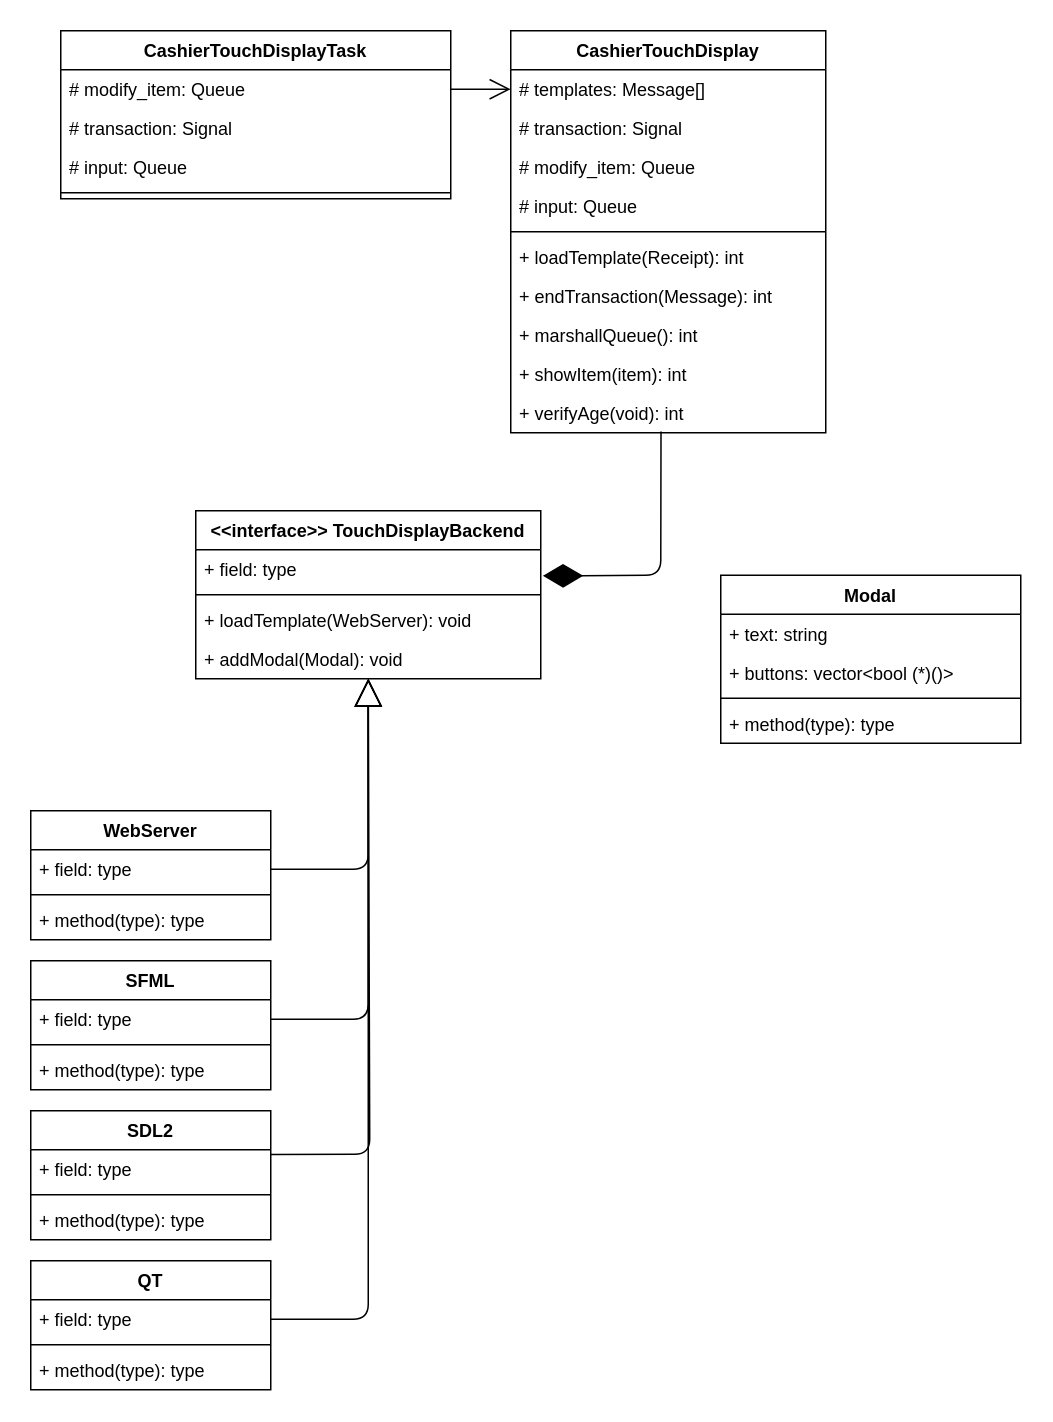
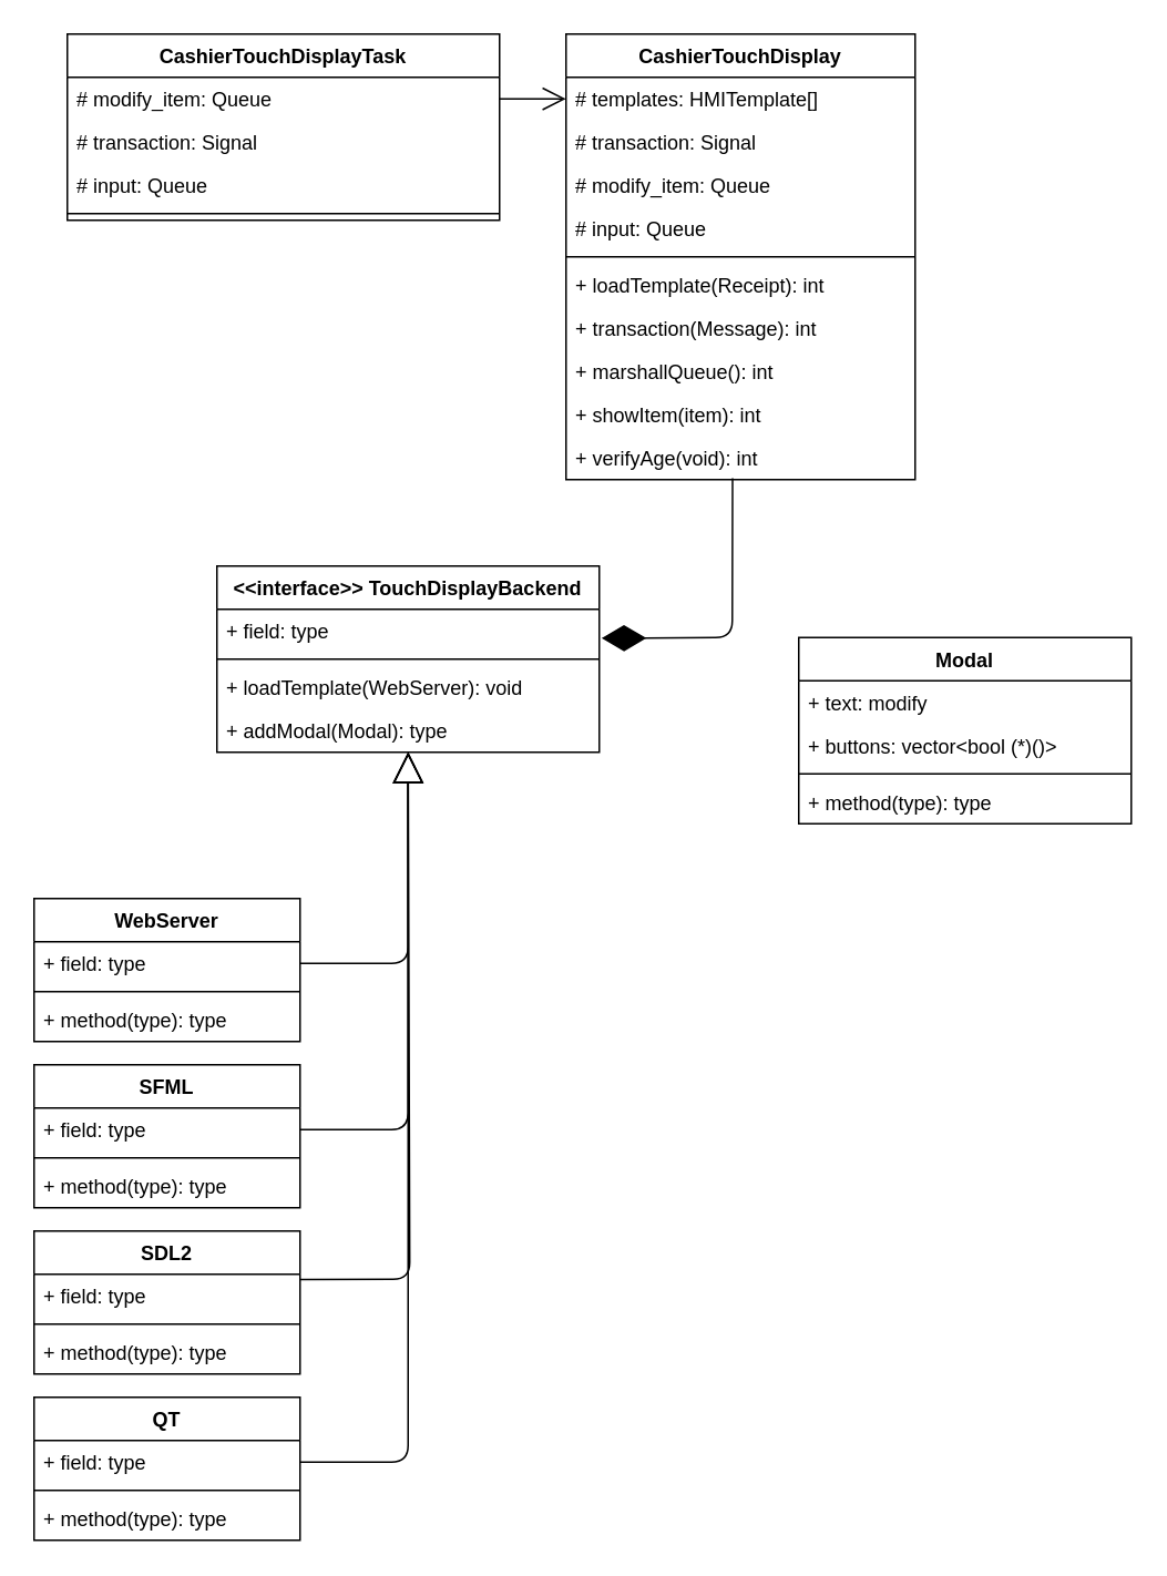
  <mxCell id="0" />
  <mxCell id="1" parent="0" />
  <mxCell id="2" value="" style="endArrow=block;endSize=16;endFill=0;html=1;fontStyle=1" parent="1" source="9" target="44" edge="1"><mxGeometry x="0.125" y="-50" width="160" relative="1" as="geometry"><mxPoint x="180" y="590" as="sourcePoint" /><mxPoint x="230" y="490" as="targetPoint" /><Array as="points"><mxPoint x="245" y="579" /></Array><mxPoint as="offset" /></mxGeometry></mxCell>
  <mxCell id="3" value="" style="endArrow=diamondThin;endFill=1;endSize=24;html=1;strokeColor=#000000;exitX=0.477;exitY=0.967;exitDx=0;exitDy=0;exitPerimeter=0;entryX=1.006;entryY=0.67;entryDx=0;entryDy=0;entryPerimeter=0;" parent="1" source="26" target="41" edge="1"><mxGeometry width="160" relative="1" as="geometry"><mxPoint x="380" y="302.71" as="sourcePoint" /><mxPoint x="470" y="350" as="targetPoint" /><Array as="points"><mxPoint x="440" y="383" /></Array></mxGeometry></mxCell>
  <mxCell id="4" value="" style="endArrow=open;endFill=1;endSize=12;html=1;strokeColor=#000000;exitX=1;exitY=0.5;exitDx=0;exitDy=0;" parent="1" source="28" target="17" edge="1"><mxGeometry width="160" relative="1" as="geometry"><mxPoint x="230" y="59" as="sourcePoint" /><mxPoint x="420" y="180" as="targetPoint" /></mxGeometry></mxCell>
  <mxCell id="5" value="" style="endArrow=block;endSize=16;endFill=0;html=1;" parent="1" source="13" target="44" edge="1"><mxGeometry x="0.125" y="-50" width="160" relative="1" as="geometry"><mxPoint x="200" y="692.77" as="sourcePoint" /><mxPoint x="260.4" y="540.004" as="targetPoint" /><Array as="points"><mxPoint x="245" y="679" /></Array><mxPoint as="offset" /></mxGeometry></mxCell>
  <mxCell id="6" value="" style="endArrow=block;endSize=16;endFill=0;html=1;exitX=0.999;exitY=0.121;exitDx=0;exitDy=0;exitPerimeter=0;" parent="1" source="33" target="44" edge="1"><mxGeometry x="0.125" y="-50" width="160" relative="1" as="geometry"><mxPoint x="190" y="696.017" as="sourcePoint" /><mxPoint x="255.558" y="436" as="targetPoint" /><Array as="points"><mxPoint x="246" y="769" /></Array><mxPoint as="offset" /></mxGeometry></mxCell>
  <mxCell id="7" value="" style="endArrow=block;endSize=16;endFill=0;html=1;exitX=1;exitY=0.5;exitDx=0;exitDy=0;" parent="1" source="37" target="44" edge="1"><mxGeometry x="0.125" y="-50" width="160" relative="1" as="geometry"><mxPoint x="200" y="706.017" as="sourcePoint" /><mxPoint x="265.558" y="446" as="targetPoint" /><Array as="points"><mxPoint x="245" y="879" /></Array><mxPoint as="offset" /></mxGeometry></mxCell>
  <mxCell id="8" value="WebServer" style="swimlane;fontStyle=1;align=center;verticalAlign=top;childLayout=stackLayout;horizontal=1;startSize=26;horizontalStack=0;resizeParent=1;resizeParentMax=0;resizeLast=0;collapsible=1;marginBottom=0;strokeColor=#000000;" parent="1" vertex="1"><mxGeometry x="20" y="540" width="160" height="86" as="geometry" /></mxCell>
  <mxCell id="9" value="+ field: type" style="text;strokeColor=none;fillColor=none;align=left;verticalAlign=top;spacingLeft=4;spacingRight=4;overflow=hidden;rotatable=0;points=[[0,0.5],[1,0.5]];portConstraint=eastwest;" parent="8" vertex="1"><mxGeometry y="26" width="160" height="26" as="geometry" /></mxCell>
  <mxCell id="10" value="" style="line;strokeWidth=1;fillColor=none;align=left;verticalAlign=middle;spacingTop=-1;spacingLeft=3;spacingRight=3;rotatable=0;labelPosition=right;points=[];portConstraint=eastwest;" parent="8" vertex="1"><mxGeometry y="52" width="160" height="8" as="geometry" /></mxCell>
  <mxCell id="11" value="+ method(type): type" style="text;strokeColor=none;fillColor=none;align=left;verticalAlign=top;spacingLeft=4;spacingRight=4;overflow=hidden;rotatable=0;points=[[0,0.5],[1,0.5]];portConstraint=eastwest;" parent="8" vertex="1"><mxGeometry y="60" width="160" height="26" as="geometry" /></mxCell>
  <mxCell id="12" value="SFML" style="swimlane;fontStyle=1;align=center;verticalAlign=top;childLayout=stackLayout;horizontal=1;startSize=26;horizontalStack=0;resizeParent=1;resizeParentMax=0;resizeLast=0;collapsible=1;marginBottom=0;strokeColor=#000000;" parent="1" vertex="1"><mxGeometry x="20" y="640" width="160" height="86" as="geometry" /></mxCell>
  <mxCell id="13" value="+ field: type" style="text;strokeColor=none;fillColor=none;align=left;verticalAlign=top;spacingLeft=4;spacingRight=4;overflow=hidden;rotatable=0;points=[[0,0.5],[1,0.5]];portConstraint=eastwest;" parent="12" vertex="1"><mxGeometry y="26" width="160" height="26" as="geometry" /></mxCell>
  <mxCell id="14" value="" style="line;strokeWidth=1;fillColor=none;align=left;verticalAlign=middle;spacingTop=-1;spacingLeft=3;spacingRight=3;rotatable=0;labelPosition=right;points=[];portConstraint=eastwest;" parent="12" vertex="1"><mxGeometry y="52" width="160" height="8" as="geometry" /></mxCell>
  <mxCell id="15" value="+ method(type): type" style="text;strokeColor=none;fillColor=none;align=left;verticalAlign=top;spacingLeft=4;spacingRight=4;overflow=hidden;rotatable=0;points=[[0,0.5],[1,0.5]];portConstraint=eastwest;" parent="12" vertex="1"><mxGeometry y="60" width="160" height="26" as="geometry" /></mxCell>
  <mxCell id="16" value="CashierTouchDisplay" style="swimlane;fontStyle=1;align=center;verticalAlign=top;childLayout=stackLayout;horizontal=1;startSize=26;horizontalStack=0;resizeParent=1;resizeParentMax=0;resizeLast=0;collapsible=1;marginBottom=0;strokeColor=#000000;" parent="1" vertex="1"><mxGeometry x="340" y="20" width="210" height="268" as="geometry" /></mxCell>
- <mxCell id="17" value="# templates: Message[]" style="text;strokeColor=none;fillColor=none;align=left;verticalAlign=top;spacingLeft=4;spacingRight=4;overflow=hidden;rotatable=0;points=[[0,0.5],[1,0.5]];portConstraint=eastwest;" parent="16" vertex="1"><mxGeometry y="26" width="210" height="26" as="geometry" /></mxCell>
+ <mxCell id="17" value="# templates: HMITemplate[]" style="text;strokeColor=none;fillColor=none;align=left;verticalAlign=top;spacingLeft=4;spacingRight=4;overflow=hidden;rotatable=0;points=[[0,0.5],[1,0.5]];portConstraint=eastwest;" parent="16" vertex="1"><mxGeometry y="26" width="210" height="26" as="geometry" /></mxCell>
  <mxCell id="18" value="# transaction: Signal" style="text;strokeColor=none;fillColor=none;align=left;verticalAlign=top;spacingLeft=4;spacingRight=4;overflow=hidden;rotatable=0;points=[[0,0.5],[1,0.5]];portConstraint=eastwest;" vertex="1" parent="16"><mxGeometry y="52" width="210" height="26" as="geometry" /></mxCell>
  <mxCell id="19" value="# modify_item: Queue" style="text;strokeColor=none;fillColor=none;align=left;verticalAlign=top;spacingLeft=4;spacingRight=4;overflow=hidden;rotatable=0;points=[[0,0.5],[1,0.5]];portConstraint=eastwest;" vertex="1" parent="16"><mxGeometry y="78" width="210" height="26" as="geometry" /></mxCell>
  <mxCell id="20" value="# input: Queue" style="text;strokeColor=none;fillColor=none;align=left;verticalAlign=top;spacingLeft=4;spacingRight=4;overflow=hidden;rotatable=0;points=[[0,0.5],[1,0.5]];portConstraint=eastwest;" vertex="1" parent="16"><mxGeometry y="104" width="210" height="26" as="geometry" /></mxCell>
  <mxCell id="21" value="" style="line;strokeWidth=1;fillColor=none;align=left;verticalAlign=middle;spacingTop=-1;spacingLeft=3;spacingRight=3;rotatable=0;labelPosition=right;points=[];portConstraint=eastwest;" parent="16" vertex="1"><mxGeometry y="130" width="210" height="8" as="geometry" /></mxCell>
  <mxCell id="22" value="+ loadTemplate(Receipt): int" style="text;strokeColor=none;fillColor=none;align=left;verticalAlign=top;spacingLeft=4;spacingRight=4;overflow=hidden;rotatable=0;points=[[0,0.5],[1,0.5]];portConstraint=eastwest;" parent="16" vertex="1"><mxGeometry y="138" width="210" height="26" as="geometry" /></mxCell>
- <mxCell id="23" value="+ endTransaction(Message): int" style="text;strokeColor=none;fillColor=none;align=left;verticalAlign=top;spacingLeft=4;spacingRight=4;overflow=hidden;rotatable=0;points=[[0,0.5],[1,0.5]];portConstraint=eastwest;" vertex="1" parent="16"><mxGeometry y="164" width="210" height="26" as="geometry" /></mxCell>
+ <mxCell id="23" value="+ transaction(Message): int" style="text;strokeColor=none;fillColor=none;align=left;verticalAlign=top;spacingLeft=4;spacingRight=4;overflow=hidden;rotatable=0;points=[[0,0.5],[1,0.5]];portConstraint=eastwest;" vertex="1" parent="16"><mxGeometry y="164" width="210" height="26" as="geometry" /></mxCell>
  <mxCell id="24" value="+ marshallQueue(): int" style="text;strokeColor=none;fillColor=none;align=left;verticalAlign=top;spacingLeft=4;spacingRight=4;overflow=hidden;rotatable=0;points=[[0,0.5],[1,0.5]];portConstraint=eastwest;" vertex="1" parent="16"><mxGeometry y="190" width="210" height="26" as="geometry" /></mxCell>
  <mxCell id="25" value="+ showItem(item): int" style="text;strokeColor=none;fillColor=none;align=left;verticalAlign=top;spacingLeft=4;spacingRight=4;overflow=hidden;rotatable=0;points=[[0,0.5],[1,0.5]];portConstraint=eastwest;" vertex="1" parent="16"><mxGeometry y="216" width="210" height="26" as="geometry" /></mxCell>
  <mxCell id="26" value="+ verifyAge(void): int" style="text;strokeColor=none;fillColor=none;align=left;verticalAlign=top;spacingLeft=4;spacingRight=4;overflow=hidden;rotatable=0;points=[[0,0.5],[1,0.5]];portConstraint=eastwest;" parent="16" vertex="1"><mxGeometry y="242" width="210" height="26" as="geometry" /></mxCell>
  <mxCell id="27" value="CashierTouchDisplayTask" style="swimlane;fontStyle=1;align=center;verticalAlign=top;childLayout=stackLayout;horizontal=1;startSize=26;horizontalStack=0;resizeParent=1;resizeParentMax=0;resizeLast=0;collapsible=1;marginBottom=0;strokeColor=#000000;" parent="1" vertex="1"><mxGeometry x="40" y="20" width="260" height="112" as="geometry" /></mxCell>
  <mxCell id="28" value="# modify_item: Queue" style="text;strokeColor=none;fillColor=none;align=left;verticalAlign=top;spacingLeft=4;spacingRight=4;overflow=hidden;rotatable=0;points=[[0,0.5],[1,0.5]];portConstraint=eastwest;" parent="27" vertex="1"><mxGeometry y="26" width="260" height="26" as="geometry" /></mxCell>
  <mxCell id="29" value="# transaction: Signal" style="text;strokeColor=none;fillColor=none;align=left;verticalAlign=top;spacingLeft=4;spacingRight=4;overflow=hidden;rotatable=0;points=[[0,0.5],[1,0.5]];portConstraint=eastwest;" vertex="1" parent="27"><mxGeometry y="52" width="260" height="26" as="geometry" /></mxCell>
  <mxCell id="30" value="# input: Queue" style="text;strokeColor=none;fillColor=none;align=left;verticalAlign=top;spacingLeft=4;spacingRight=4;overflow=hidden;rotatable=0;points=[[0,0.5],[1,0.5]];portConstraint=eastwest;" vertex="1" parent="27"><mxGeometry y="78" width="260" height="26" as="geometry" /></mxCell>
  <mxCell id="31" value="" style="line;strokeWidth=1;fillColor=none;align=left;verticalAlign=middle;spacingTop=-1;spacingLeft=3;spacingRight=3;rotatable=0;labelPosition=right;points=[];portConstraint=eastwest;" parent="27" vertex="1"><mxGeometry y="104" width="260" height="8" as="geometry" /></mxCell>
  <mxCell id="32" value="SDL2" style="swimlane;fontStyle=1;align=center;verticalAlign=top;childLayout=stackLayout;horizontal=1;startSize=26;horizontalStack=0;resizeParent=1;resizeParentMax=0;resizeLast=0;collapsible=1;marginBottom=0;strokeColor=#000000;" parent="1" vertex="1"><mxGeometry x="20" y="740" width="160" height="86" as="geometry" /></mxCell>
  <mxCell id="33" value="+ field: type" style="text;strokeColor=none;fillColor=none;align=left;verticalAlign=top;spacingLeft=4;spacingRight=4;overflow=hidden;rotatable=0;points=[[0,0.5],[1,0.5]];portConstraint=eastwest;" parent="32" vertex="1"><mxGeometry y="26" width="160" height="26" as="geometry" /></mxCell>
  <mxCell id="34" value="" style="line;strokeWidth=1;fillColor=none;align=left;verticalAlign=middle;spacingTop=-1;spacingLeft=3;spacingRight=3;rotatable=0;labelPosition=right;points=[];portConstraint=eastwest;" parent="32" vertex="1"><mxGeometry y="52" width="160" height="8" as="geometry" /></mxCell>
  <mxCell id="35" value="+ method(type): type" style="text;strokeColor=none;fillColor=none;align=left;verticalAlign=top;spacingLeft=4;spacingRight=4;overflow=hidden;rotatable=0;points=[[0,0.5],[1,0.5]];portConstraint=eastwest;" parent="32" vertex="1"><mxGeometry y="60" width="160" height="26" as="geometry" /></mxCell>
  <mxCell id="36" value="QT" style="swimlane;fontStyle=1;align=center;verticalAlign=top;childLayout=stackLayout;horizontal=1;startSize=26;horizontalStack=0;resizeParent=1;resizeParentMax=0;resizeLast=0;collapsible=1;marginBottom=0;strokeColor=#000000;" parent="1" vertex="1"><mxGeometry x="20" y="840" width="160" height="86" as="geometry" /></mxCell>
  <mxCell id="37" value="+ field: type" style="text;strokeColor=none;fillColor=none;align=left;verticalAlign=top;spacingLeft=4;spacingRight=4;overflow=hidden;rotatable=0;points=[[0,0.5],[1,0.5]];portConstraint=eastwest;" parent="36" vertex="1"><mxGeometry y="26" width="160" height="26" as="geometry" /></mxCell>
  <mxCell id="38" value="" style="line;strokeWidth=1;fillColor=none;align=left;verticalAlign=middle;spacingTop=-1;spacingLeft=3;spacingRight=3;rotatable=0;labelPosition=right;points=[];portConstraint=eastwest;" parent="36" vertex="1"><mxGeometry y="52" width="160" height="8" as="geometry" /></mxCell>
  <mxCell id="39" value="+ method(type): type" style="text;strokeColor=none;fillColor=none;align=left;verticalAlign=top;spacingLeft=4;spacingRight=4;overflow=hidden;rotatable=0;points=[[0,0.5],[1,0.5]];portConstraint=eastwest;" parent="36" vertex="1"><mxGeometry y="60" width="160" height="26" as="geometry" /></mxCell>
  <mxCell id="40" value="&lt;&lt;interface&gt;&gt; TouchDisplayBackend" style="swimlane;fontStyle=1;align=center;verticalAlign=top;childLayout=stackLayout;horizontal=1;startSize=26;horizontalStack=0;resizeParent=1;resizeParentMax=0;resizeLast=0;collapsible=1;marginBottom=0;strokeColor=#000000;" parent="1" vertex="1"><mxGeometry x="130" y="340" width="230" height="112" as="geometry"><mxRectangle x="190" y="210" width="110" height="30" as="alternateBounds" /></mxGeometry></mxCell>
  <mxCell id="41" value="+ field: type" style="text;strokeColor=none;fillColor=none;align=left;verticalAlign=top;spacingLeft=4;spacingRight=4;overflow=hidden;rotatable=0;points=[[0,0.5],[1,0.5]];portConstraint=eastwest;" parent="40" vertex="1"><mxGeometry y="26" width="230" height="26" as="geometry" /></mxCell>
  <mxCell id="42" value="" style="line;strokeWidth=1;fillColor=none;align=left;verticalAlign=middle;spacingTop=-1;spacingLeft=3;spacingRight=3;rotatable=0;labelPosition=right;points=[];portConstraint=eastwest;" parent="40" vertex="1"><mxGeometry y="52" width="230" height="8" as="geometry" /></mxCell>
  <mxCell id="43" value="+ loadTemplate(WebServer): void" style="text;strokeColor=none;fillColor=none;align=left;verticalAlign=top;spacingLeft=4;spacingRight=4;overflow=hidden;rotatable=0;points=[[0,0.5],[1,0.5]];portConstraint=eastwest;" parent="40" vertex="1"><mxGeometry y="60" width="230" height="26" as="geometry" /></mxCell>
- <mxCell id="44" value="+ addModal(Modal): void" style="text;strokeColor=none;fillColor=none;align=left;verticalAlign=top;spacingLeft=4;spacingRight=4;overflow=hidden;rotatable=0;points=[[0,0.5],[1,0.5]];portConstraint=eastwest;" parent="40" vertex="1"><mxGeometry y="86" width="230" height="26" as="geometry" /></mxCell>
+ <mxCell id="44" value="+ addModal(Modal): type" style="text;strokeColor=none;fillColor=none;align=left;verticalAlign=top;spacingLeft=4;spacingRight=4;overflow=hidden;rotatable=0;points=[[0,0.5],[1,0.5]];portConstraint=eastwest;" parent="40" vertex="1"><mxGeometry y="86" width="230" height="26" as="geometry" /></mxCell>
  <mxCell id="45" value="Modal" style="swimlane;fontStyle=1;align=center;verticalAlign=top;childLayout=stackLayout;horizontal=1;startSize=26;horizontalStack=0;resizeParent=1;resizeParentMax=0;resizeLast=0;collapsible=1;marginBottom=0;strokeColor=#000000;" parent="1" vertex="1"><mxGeometry x="480" y="383" width="200" height="112" as="geometry" /></mxCell>
- <mxCell id="46" value="+ text: string" style="text;strokeColor=none;fillColor=none;align=left;verticalAlign=top;spacingLeft=4;spacingRight=4;overflow=hidden;rotatable=0;points=[[0,0.5],[1,0.5]];portConstraint=eastwest;" parent="45" vertex="1"><mxGeometry y="26" width="200" height="26" as="geometry" /></mxCell>
+ <mxCell id="46" value="+ text: modify" style="text;strokeColor=none;fillColor=none;align=left;verticalAlign=top;spacingLeft=4;spacingRight=4;overflow=hidden;rotatable=0;points=[[0,0.5],[1,0.5]];portConstraint=eastwest;" parent="45" vertex="1"><mxGeometry y="26" width="200" height="26" as="geometry" /></mxCell>
  <mxCell id="47" value="+ buttons: vector&lt;bool (*)()&gt;" style="text;strokeColor=none;fillColor=none;align=left;verticalAlign=top;spacingLeft=4;spacingRight=4;overflow=hidden;rotatable=0;points=[[0,0.5],[1,0.5]];portConstraint=eastwest;" parent="45" vertex="1"><mxGeometry y="52" width="200" height="26" as="geometry" /></mxCell>
  <mxCell id="48" value="" style="line;strokeWidth=1;fillColor=none;align=left;verticalAlign=middle;spacingTop=-1;spacingLeft=3;spacingRight=3;rotatable=0;labelPosition=right;points=[];portConstraint=eastwest;" parent="45" vertex="1"><mxGeometry y="78" width="200" height="8" as="geometry" /></mxCell>
  <mxCell id="49" value="+ method(type): type" style="text;strokeColor=none;fillColor=none;align=left;verticalAlign=top;spacingLeft=4;spacingRight=4;overflow=hidden;rotatable=0;points=[[0,0.5],[1,0.5]];portConstraint=eastwest;" parent="45" vertex="1"><mxGeometry y="86" width="200" height="26" as="geometry" /></mxCell>
